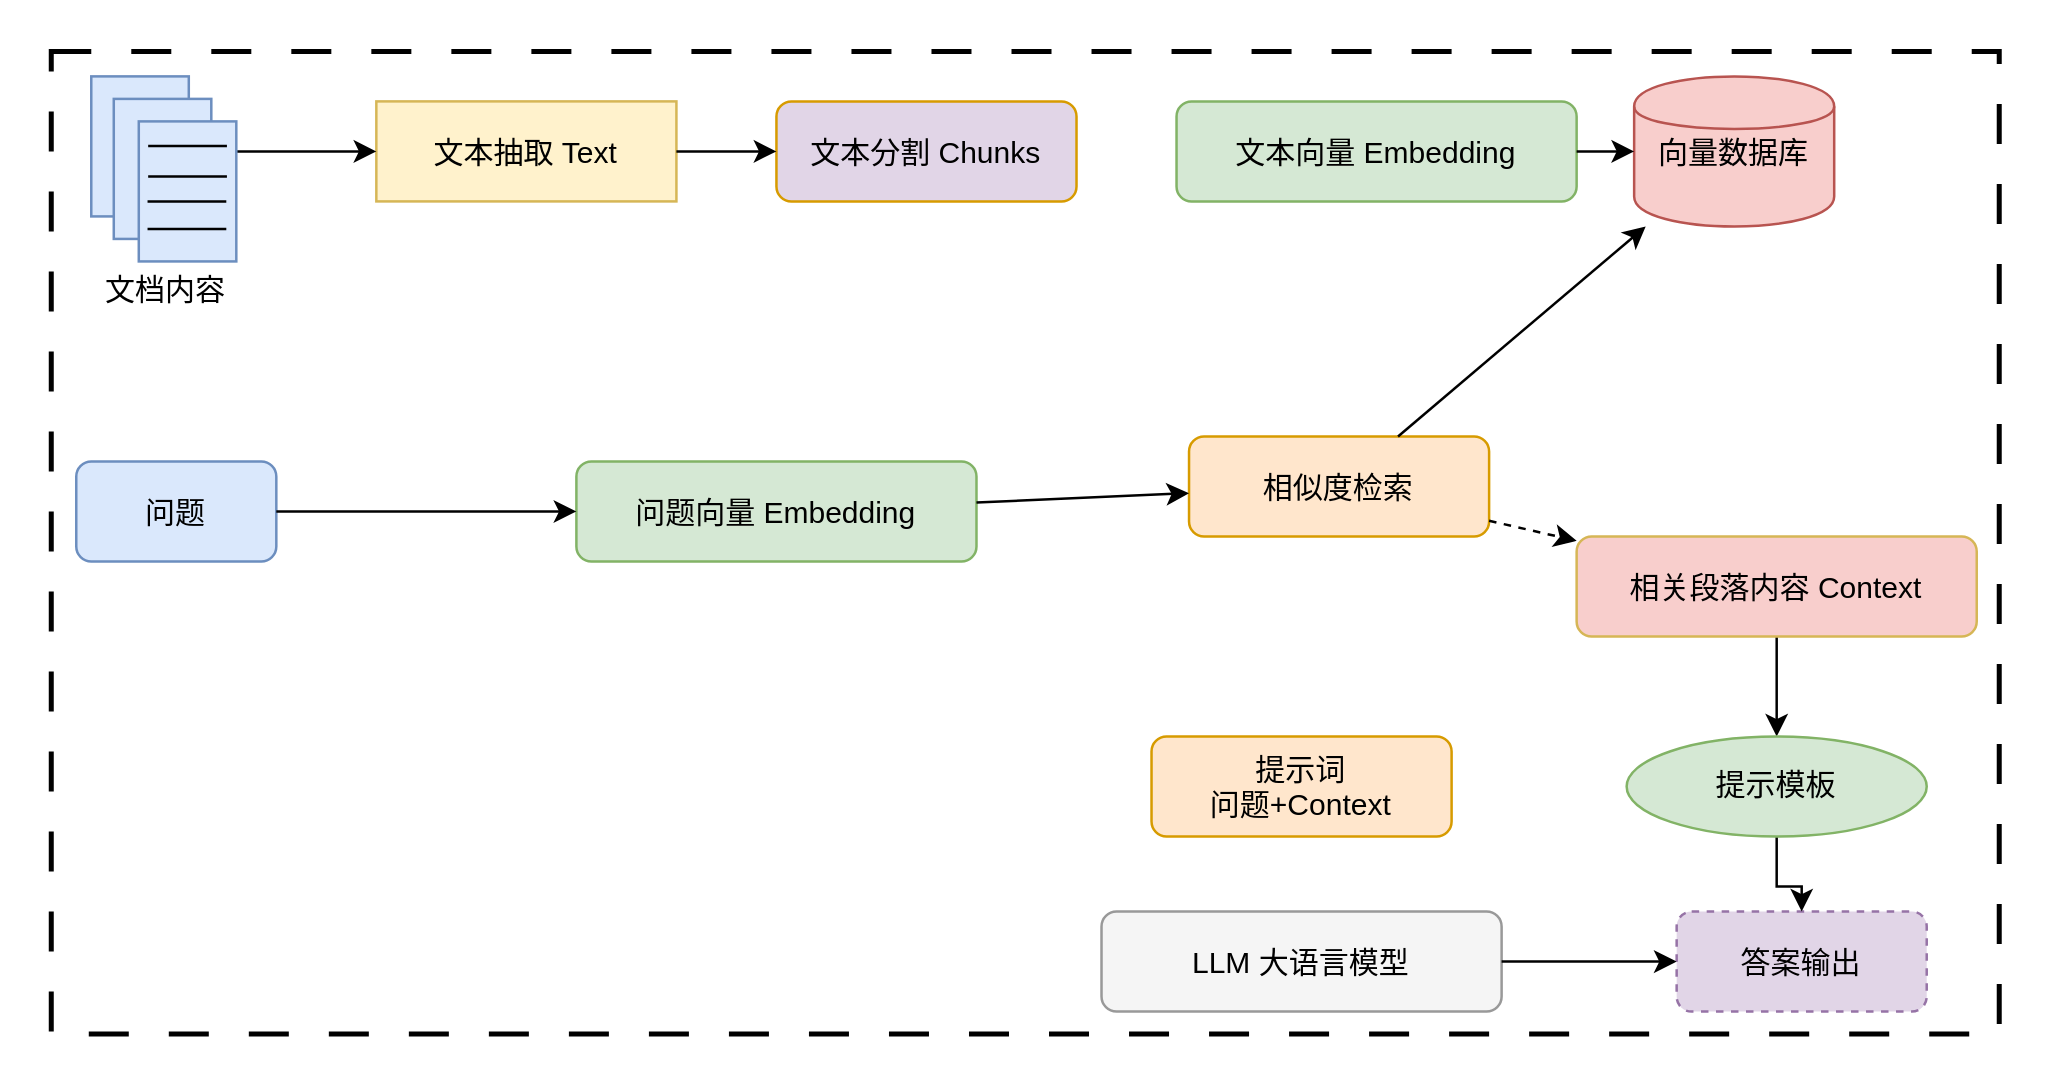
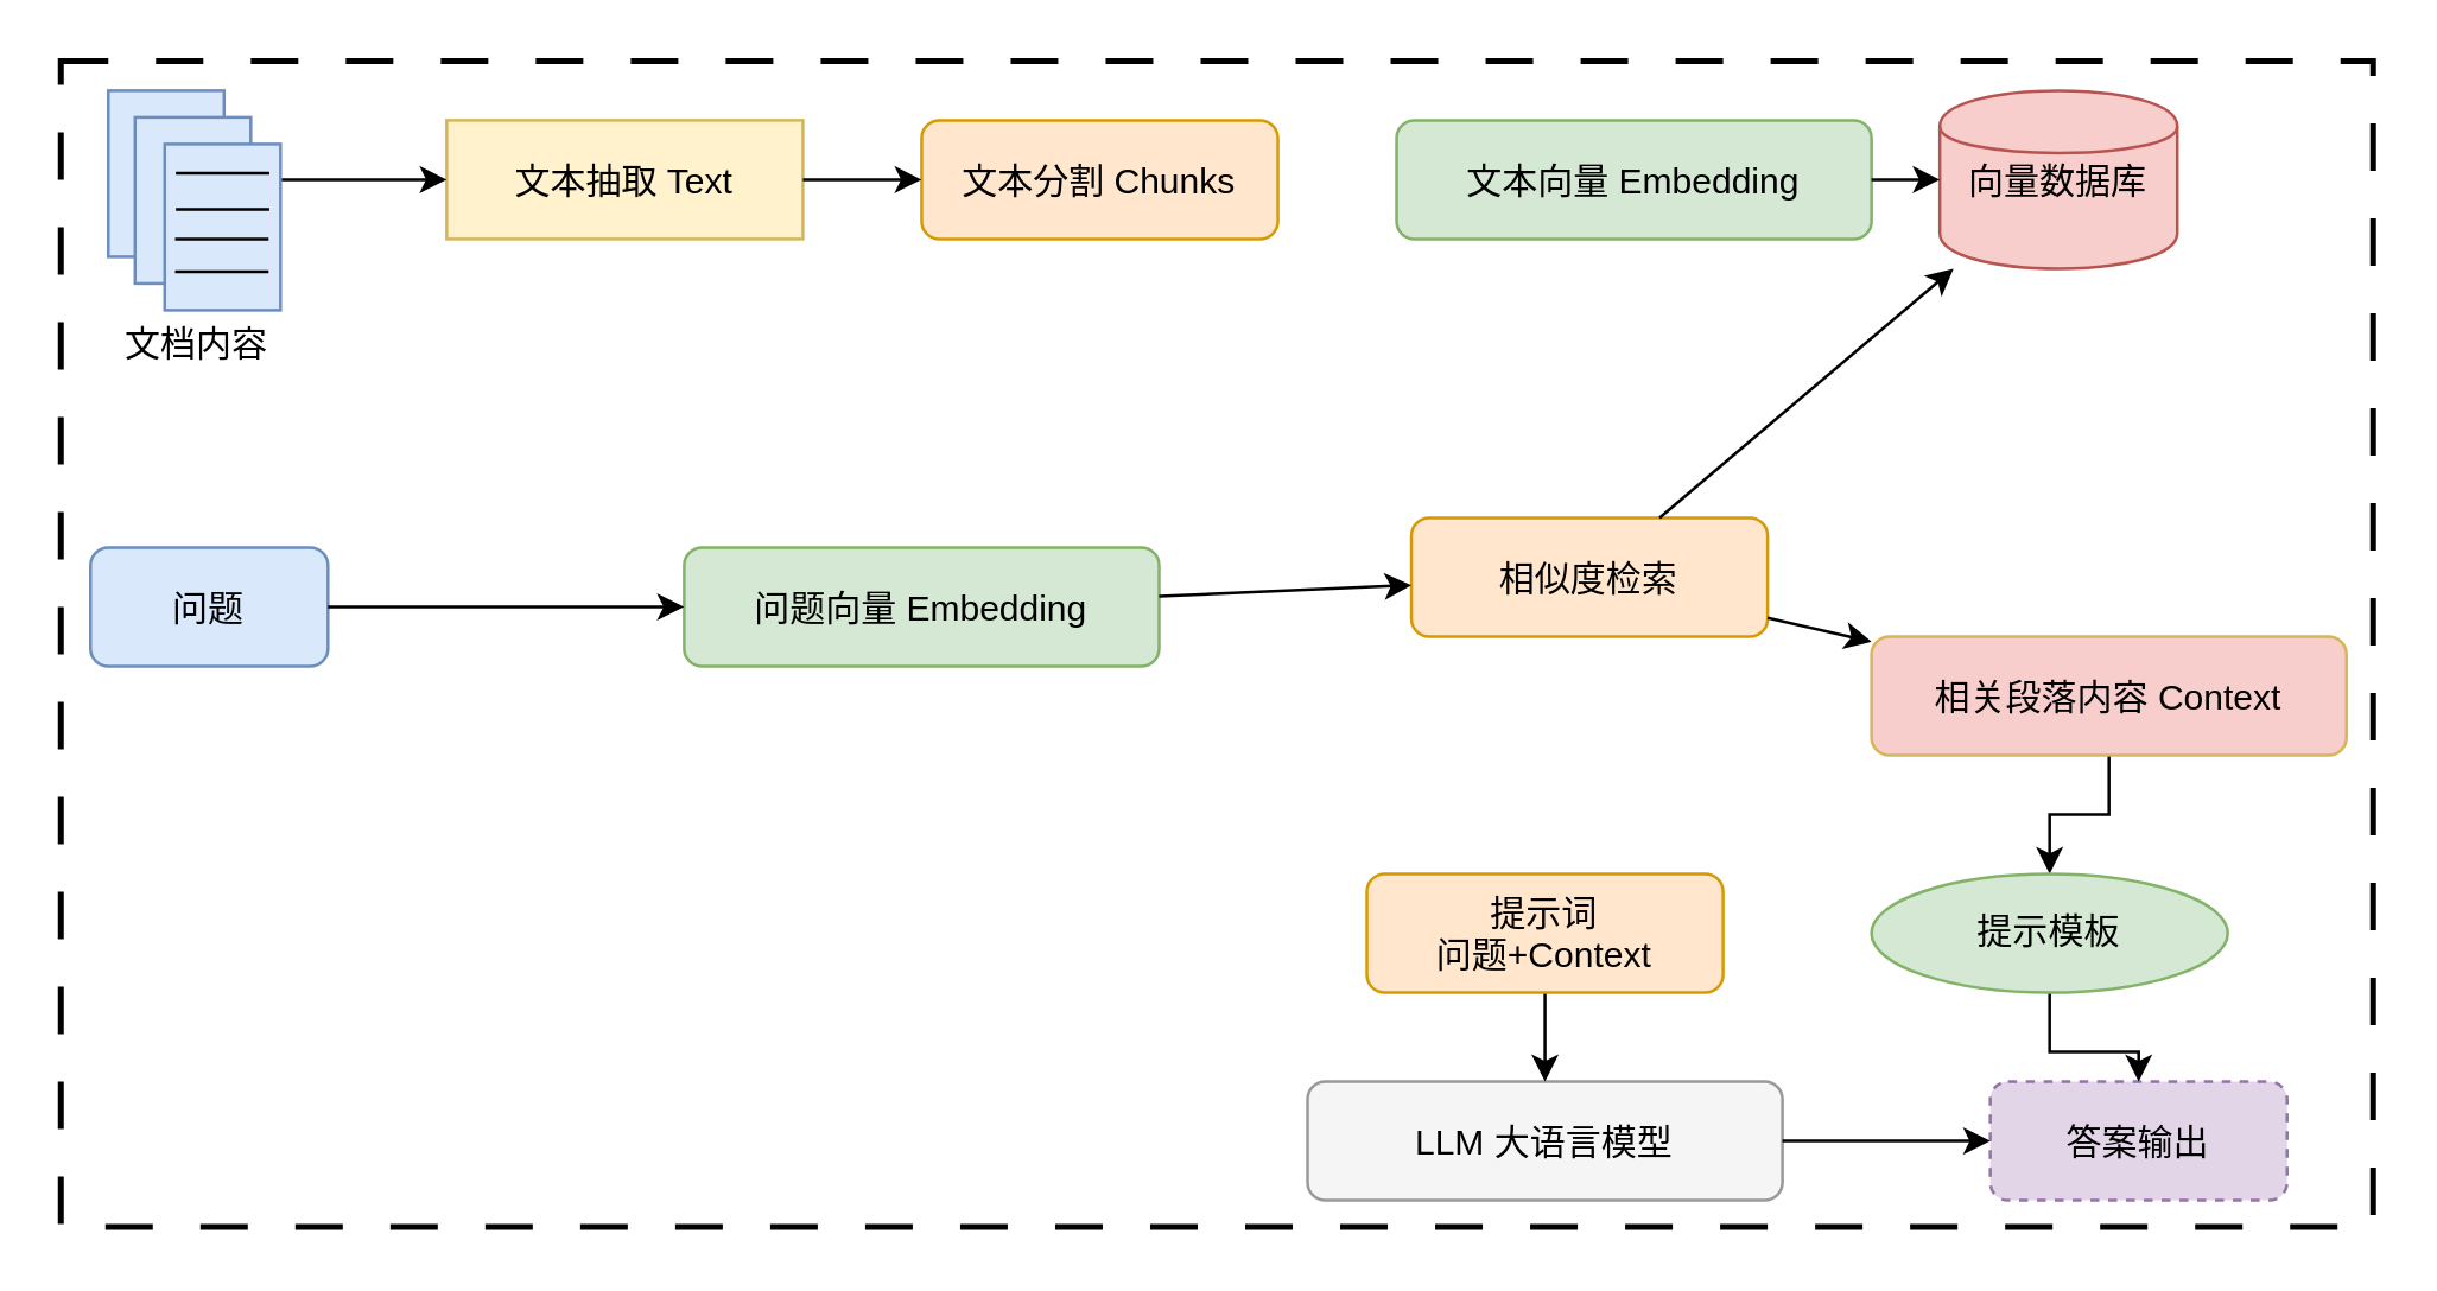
  <mxCell id="0" />
  <mxCell id="1" parent="0" />
  <mxCell id="2" value="" style="rounded=0;whiteSpace=wrap;html=1;labelBackgroundColor=default;strokeWidth=2;dashed=1;dashPattern=8 8;strokeColor=default;" vertex="1" parent="1"><mxGeometry x="20" y="20" width="779" height="393" as="geometry" /></mxCell>
  <mxCell id="3" value="文本抽取 Text" style="fillColor=#fff2cc;strokeColor=#d6b656;rounded=0;" parent="1" vertex="1"><mxGeometry x="150" y="40" width="120" height="40" as="geometry" /></mxCell>
- <mxCell id="4" value="文本分割 Chunks" style="rounded=1;fillColor=#e1d5e7;strokeColor=#d79b00;" parent="1" vertex="1"><mxGeometry x="310" y="40" width="120" height="40" as="geometry" /></mxCell>
+ <mxCell id="4" value="文本分割 Chunks" style="rounded=1;fillColor=#ffe6cc;strokeColor=#d79b00;" parent="1" vertex="1"><mxGeometry x="310" y="40" width="120" height="40" as="geometry" /></mxCell>
  <mxCell id="5" value="文本向量 Embedding" style="rounded=1;fillColor=#d5e8d4;strokeColor=#82b366;" parent="1" vertex="1"><mxGeometry x="470" y="40" width="160" height="40" as="geometry" /></mxCell>
  <mxCell id="6" value="向量数据库" style="shape=cylinder;fillColor=#f8cecc;strokeColor=#b85450;" parent="1" vertex="1"><mxGeometry x="653" y="30" width="80" height="60" as="geometry" /></mxCell>
  <mxCell id="7" parent="1" source="3" target="4" edge="1"><mxGeometry relative="1" as="geometry" /></mxCell>
  <mxCell id="8" parent="1" source="5" target="6" edge="1"><mxGeometry relative="1" as="geometry" /></mxCell>
  <mxCell id="9" value="问题" style="rounded=1;fillColor=#dae8fc;strokeColor=#6c8ebf;" parent="1" vertex="1"><mxGeometry x="30" y="184" width="80" height="40" as="geometry" /></mxCell>
  <mxCell id="10" value="问题向量 Embedding" style="rounded=1;fillColor=#d5e8d4;strokeColor=#82b366;" parent="1" vertex="1"><mxGeometry x="230" y="184" width="160" height="40" as="geometry" /></mxCell>
  <mxCell id="11" value="相似度检索" style="rounded=1;fillColor=#ffe6cc;strokeColor=#d79b00;" parent="1" vertex="1"><mxGeometry x="475" y="174" width="120" height="40" as="geometry" /></mxCell>
  <mxCell id="12" style="edgeStyle=orthogonalEdgeStyle;rounded=0;orthogonalLoop=1;jettySize=auto;html=1;entryX=0.5;entryY=0;entryDx=0;entryDy=0;" edge="1" parent="1" source="13" target="22"><mxGeometry relative="1" as="geometry" /></mxCell>
  <mxCell id="13" value="相关段落内容 Context" style="rounded=1;fillColor=#f8cecc;strokeColor=#d6b656;" parent="1" vertex="1"><mxGeometry x="630" y="214" width="160" height="40" as="geometry" /></mxCell>
  <mxCell id="14" parent="1" source="9" target="10" edge="1"><mxGeometry relative="1" as="geometry" /></mxCell>
  <mxCell id="15" parent="1" source="10" target="11" edge="1"><mxGeometry relative="1" as="geometry" /></mxCell>
- <mxCell id="16" parent="1" source="11" target="13" edge="1" style="dashed=1;"><mxGeometry relative="1" as="geometry" /></mxCell>
+ <mxCell id="16" parent="1" source="11" target="13" edge="1"><mxGeometry relative="1" as="geometry" /></mxCell>
  <mxCell id="17" parent="1" source="11" target="6" edge="1"><mxGeometry relative="1" as="geometry" /></mxCell>
  <mxCell id="18" value="LLM 大语言模型" style="rounded=1;fillColor=#f5f5f5;strokeColor=#999999;" parent="1" vertex="1"><mxGeometry x="440" y="364" width="160" height="40" as="geometry" /></mxCell>
  <mxCell id="19" value="答案输出" style="rounded=1;fillColor=#e1d5e7;strokeColor=#9673a6;dashed=1;" parent="1" vertex="1"><mxGeometry x="670" y="364" width="100" height="40" as="geometry" /></mxCell>
  <mxCell id="20" parent="1" source="18" target="19" edge="1"><mxGeometry relative="1" as="geometry" /></mxCell>
  <mxCell id="21" style="edgeStyle=orthogonalEdgeStyle;rounded=0;orthogonalLoop=1;jettySize=auto;html=1;" edge="1" parent="1" source="22" target="19"><mxGeometry relative="1" as="geometry" /></mxCell>
- <mxCell id="22" value="提示模板" style="ellipse;whiteSpace=wrap;html=1;fillColor=#d5e8d4;strokeColor=#82b366;" vertex="1" parent="1"><mxGeometry x="650" y="294" width="120" height="40" as="geometry" /></mxCell>
+ <mxCell id="22" value="提示模板" style="ellipse;whiteSpace=wrap;html=1;fillColor=#d5e8d4;strokeColor=#82b366;" vertex="1" parent="1"><mxGeometry x="630" y="294" width="120" height="40" as="geometry" /></mxCell>
+ <mxCell id="23" style="edgeStyle=orthogonalEdgeStyle;rounded=0;orthogonalLoop=1;jettySize=auto;html=1;entryX=0.5;entryY=0;entryDx=0;entryDy=0;" edge="1" parent="1" source="24" target="18"><mxGeometry relative="1" as="geometry" /></mxCell>
  <mxCell id="24" value="提示词&#10;问题+Context" style="rounded=1;fillColor=#ffe6cc;strokeColor=#d79b00;" vertex="1" parent="1"><mxGeometry x="460" y="294" width="120" height="40" as="geometry" /></mxCell>
  <mxCell id="25" value="" style="rounded=0;whiteSpace=wrap;html=1;fillColor=#dae8fc;strokeColor=#6c8ebf;" vertex="1" parent="1"><mxGeometry x="36" y="30" width="39" height="56" as="geometry" /></mxCell>
  <mxCell id="26" value="" style="rounded=0;whiteSpace=wrap;html=1;fillColor=#dae8fc;strokeColor=#6c8ebf;" vertex="1" parent="1"><mxGeometry x="45" y="39" width="39" height="56" as="geometry" /></mxCell>
  <mxCell id="27" style="edgeStyle=orthogonalEdgeStyle;rounded=0;orthogonalLoop=1;jettySize=auto;html=1;entryX=0;entryY=0.5;entryDx=0;entryDy=0;" edge="1" parent="1" source="28" target="3"><mxGeometry relative="1" as="geometry"><Array as="points"><mxPoint x="129" y="60" /><mxPoint x="129" y="60" /></Array></mxGeometry></mxCell>
  <mxCell id="28" value="" style="rounded=0;whiteSpace=wrap;html=1;fillColor=#dae8fc;strokeColor=#6c8ebf;" vertex="1" parent="1"><mxGeometry x="55" y="48" width="39" height="56" as="geometry" /></mxCell>
  <mxCell id="29" value="" style="endArrow=none;html=1;rounded=0;" edge="1" parent="1"><mxGeometry width="50" height="50" relative="1" as="geometry"><mxPoint x="58.75" y="57.8" as="sourcePoint" /><mxPoint x="90.25" y="57.8" as="targetPoint" /></mxGeometry></mxCell>
  <mxCell id="30" value="" style="endArrow=none;html=1;rounded=0;" edge="1" parent="1"><mxGeometry width="50" height="50" relative="1" as="geometry"><mxPoint x="58.75" y="70" as="sourcePoint" /><mxPoint x="90.25" y="70" as="targetPoint" /></mxGeometry></mxCell>
  <mxCell id="31" value="" style="endArrow=none;html=1;rounded=0;" edge="1" parent="1"><mxGeometry width="50" height="50" relative="1" as="geometry"><mxPoint x="58.5" y="80" as="sourcePoint" /><mxPoint x="90" y="80" as="targetPoint" /></mxGeometry></mxCell>
  <mxCell id="32" value="" style="endArrow=none;html=1;rounded=0;" edge="1" parent="1"><mxGeometry width="50" height="50" relative="1" as="geometry"><mxPoint x="58.5" y="91" as="sourcePoint" /><mxPoint x="90" y="91" as="targetPoint" /></mxGeometry></mxCell>
  <mxCell id="33" value="文档内容" style="text;html=1;align=center;verticalAlign=middle;whiteSpace=wrap;rounded=0;" vertex="1" parent="1"><mxGeometry x="36" y="101" width="60" height="30" as="geometry" /></mxCell>
